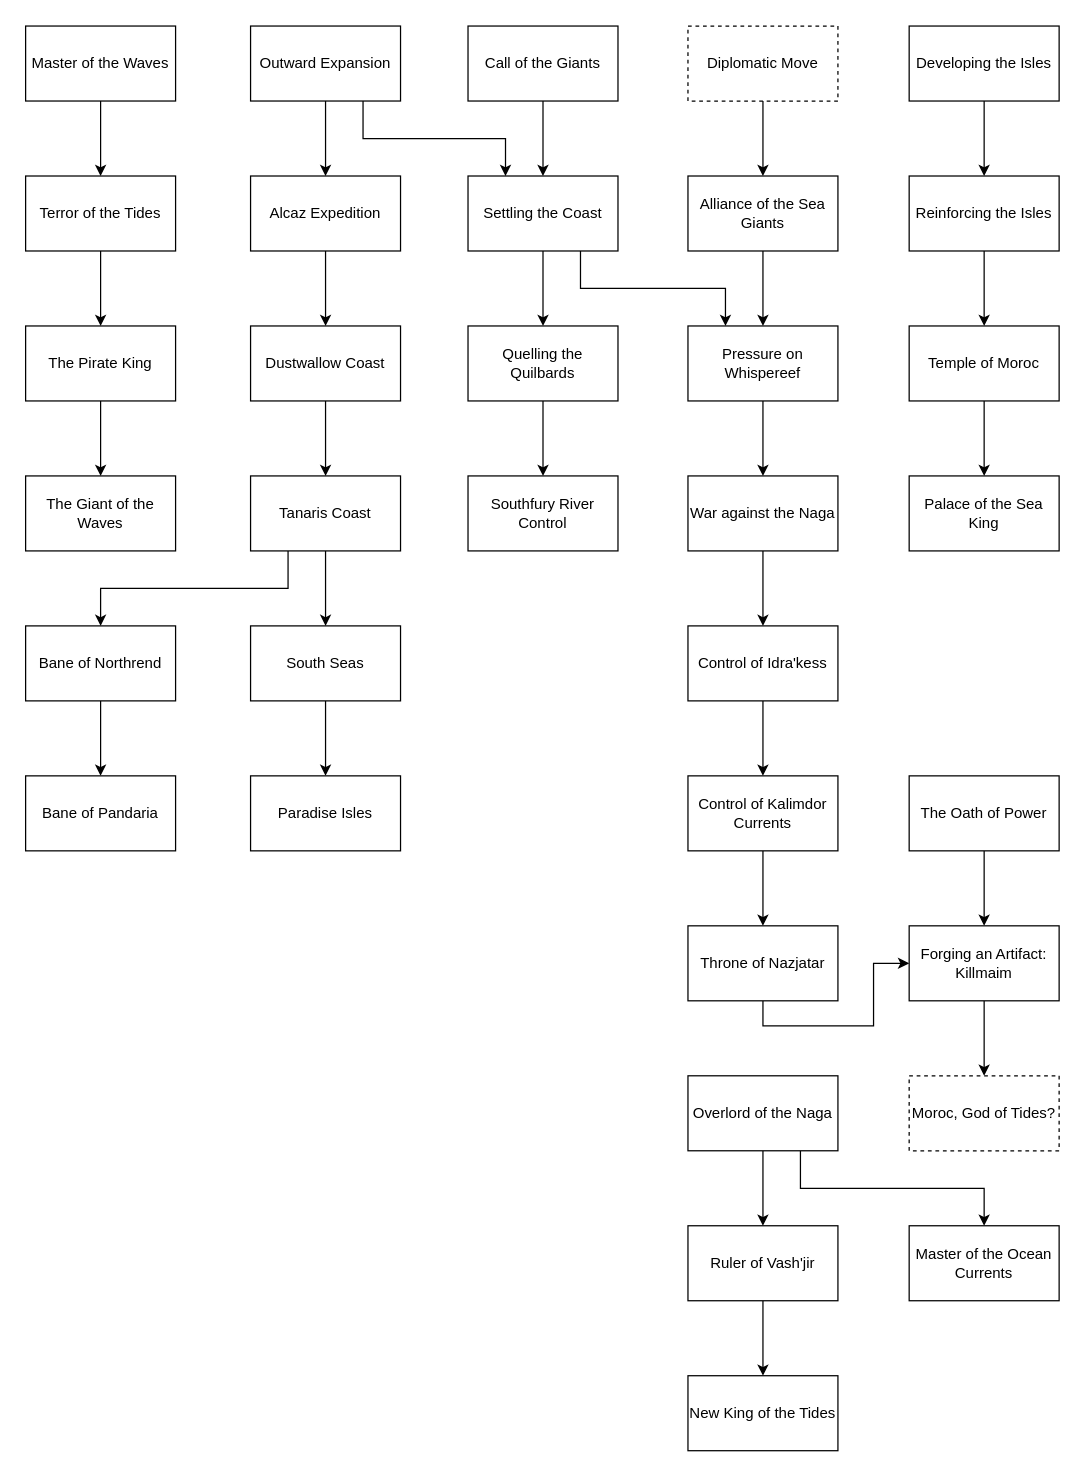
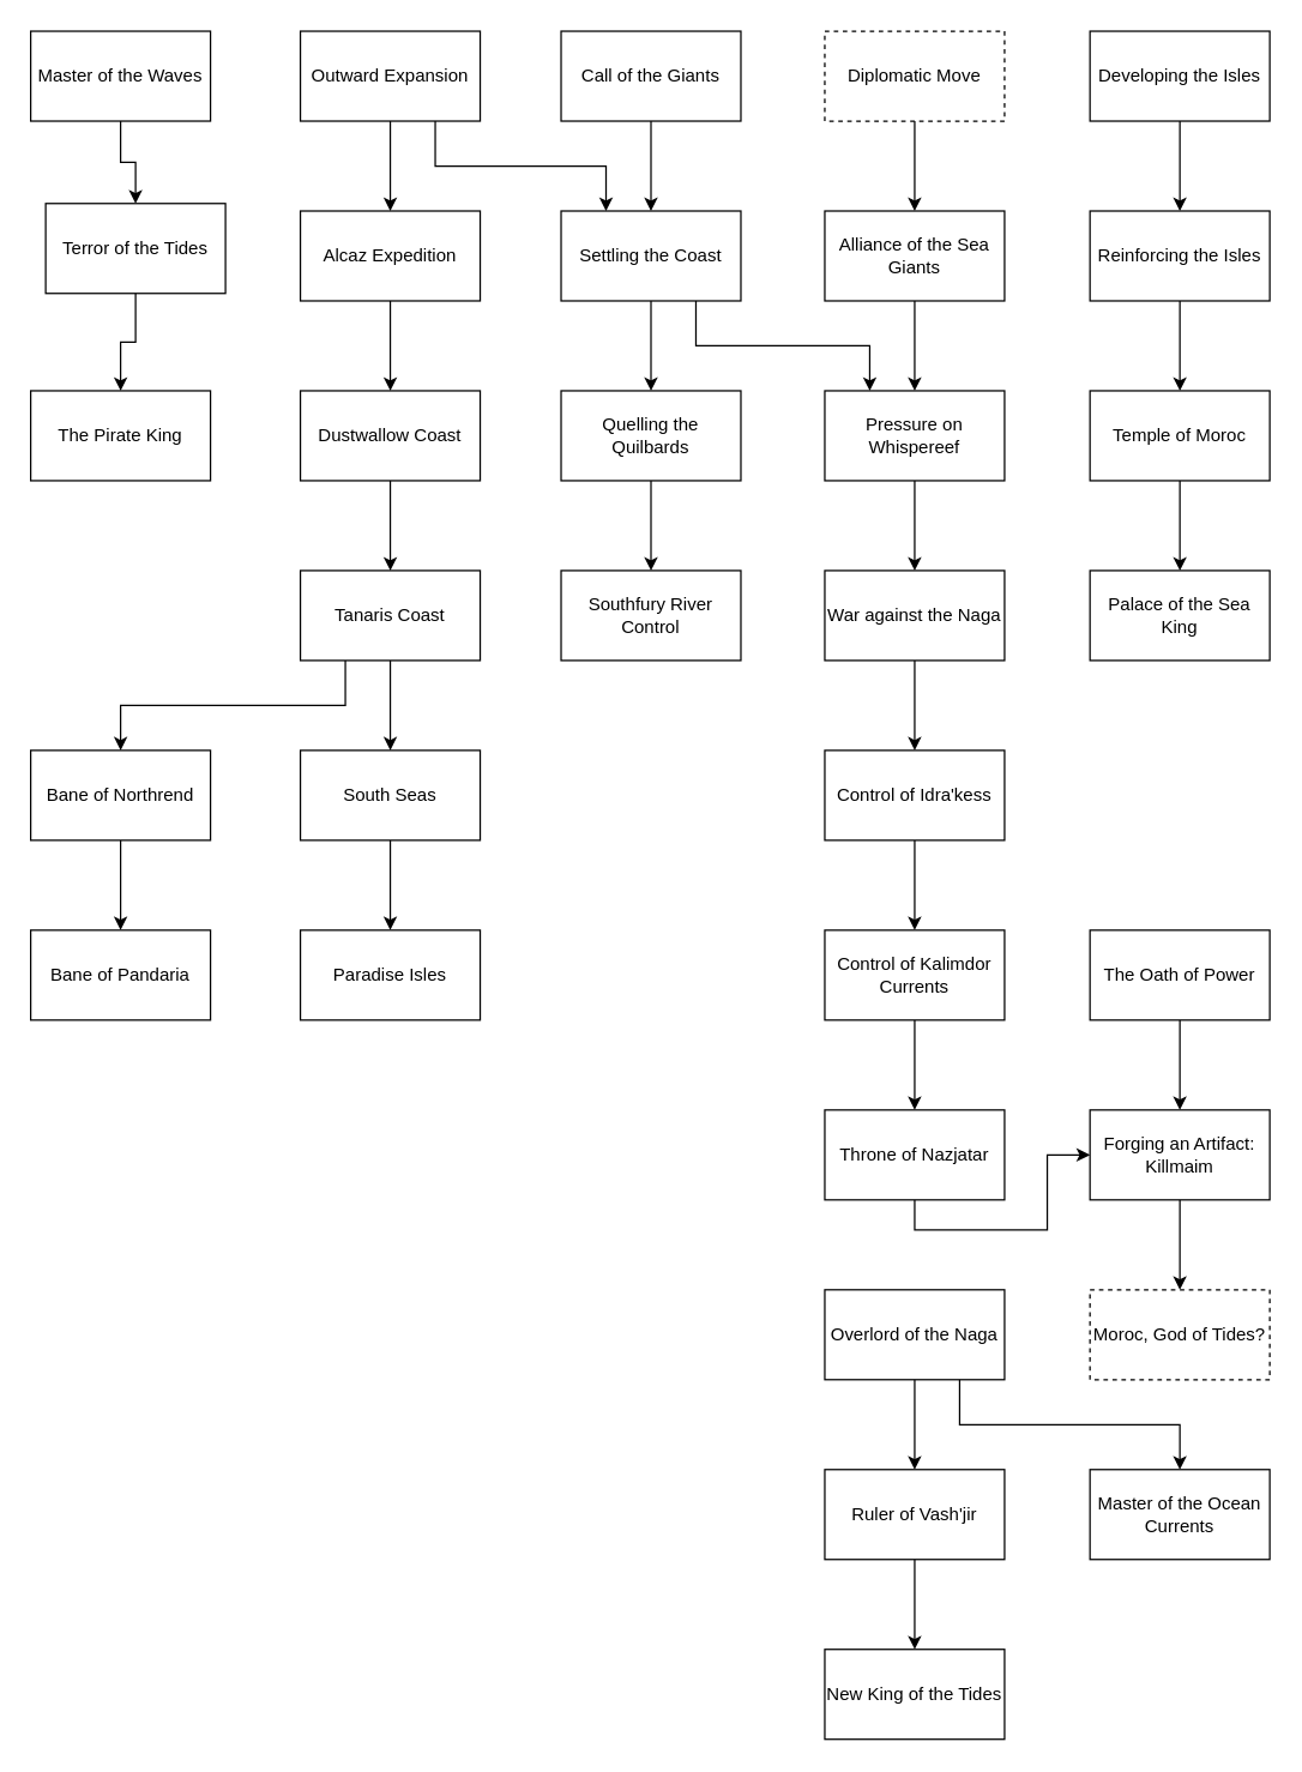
  <mxCell id="0" />
  <mxCell id="1" parent="0" />
  <mxCell id="2" style="edgeStyle=orthogonalEdgeStyle;rounded=0;orthogonalLoop=1;jettySize=auto;html=1;exitX=0.5;exitY=1;exitDx=0;exitDy=0;" edge="1" parent="1" source="3" target="14"><mxGeometry relative="1" as="geometry" /></mxCell>
  <mxCell id="3" value="Developing the Isles" style="rounded=0;whiteSpace=wrap;html=1;" vertex="1" parent="1"><mxGeometry x="727" width="120" height="60" as="geometry" y="20" /></mxCell>
  <mxCell id="4" style="edgeStyle=orthogonalEdgeStyle;rounded=0;orthogonalLoop=1;jettySize=auto;html=1;exitX=0.5;exitY=1;exitDx=0;exitDy=0;" edge="1" parent="1" source="5" target="22"><mxGeometry relative="1" as="geometry" /></mxCell>
  <mxCell id="5" value="Call of the Giants" style="rounded=0;whiteSpace=wrap;html=1;" vertex="1" parent="1"><mxGeometry x="374" width="120" height="60" as="geometry" y="20" /></mxCell>
  <mxCell id="6" style="edgeStyle=orthogonalEdgeStyle;rounded=0;orthogonalLoop=1;jettySize=auto;html=1;exitX=0.5;exitY=1;exitDx=0;exitDy=0;" edge="1" parent="1" source="7" target="56"><mxGeometry relative="1" as="geometry" /></mxCell>
  <mxCell id="7" value="Master of the Waves" style="rounded=0;whiteSpace=wrap;html=1;" vertex="1" parent="1"><mxGeometry width="120" height="60" as="geometry" x="20" y="20" /></mxCell>
  <mxCell id="8" style="edgeStyle=orthogonalEdgeStyle;rounded=0;orthogonalLoop=1;jettySize=auto;html=1;exitX=0.5;exitY=1;exitDx=0;exitDy=0;" edge="1" parent="1" source="10" target="26"><mxGeometry relative="1" as="geometry" /></mxCell>
  <mxCell id="9" style="edgeStyle=orthogonalEdgeStyle;rounded=0;orthogonalLoop=1;jettySize=auto;html=1;exitX=0.75;exitY=1;exitDx=0;exitDy=0;entryX=0.25;entryY=0;entryDx=0;entryDy=0;" edge="1" parent="1" source="10" target="22"><mxGeometry relative="1" as="geometry" /></mxCell>
  <mxCell id="10" value="Outward Expansion" style="rounded=0;whiteSpace=wrap;html=1;" vertex="1" parent="1"><mxGeometry x="200" width="120" height="60" as="geometry" y="20" /></mxCell>
  <mxCell id="11" style="edgeStyle=orthogonalEdgeStyle;rounded=0;orthogonalLoop=1;jettySize=auto;html=1;exitX=0.5;exitY=1;exitDx=0;exitDy=0;" edge="1" parent="1" source="12" target="16"><mxGeometry relative="1" as="geometry" /></mxCell>
  <mxCell id="12" value="Diplomatic Move" style="rounded=0;whiteSpace=wrap;html=1;dashed=1;" vertex="1" parent="1"><mxGeometry x="550" width="120" height="60" as="geometry" y="20" /></mxCell>
  <mxCell id="13" style="edgeStyle=orthogonalEdgeStyle;rounded=0;orthogonalLoop=1;jettySize=auto;html=1;exitX=0.5;exitY=1;exitDx=0;exitDy=0;" edge="1" parent="1" source="14" target="18"><mxGeometry relative="1" as="geometry" /></mxCell>
  <mxCell id="14" value="Reinforcing the Isles" style="rounded=0;whiteSpace=wrap;html=1;" vertex="1" parent="1"><mxGeometry x="727" y="140" width="120" height="60" as="geometry" /></mxCell>
  <mxCell id="15" style="edgeStyle=orthogonalEdgeStyle;rounded=0;orthogonalLoop=1;jettySize=auto;html=1;exitX=0.5;exitY=1;exitDx=0;exitDy=0;" edge="1" parent="1" source="16" target="28"><mxGeometry relative="1" as="geometry" /></mxCell>
  <mxCell id="16" value="Alliance of the Sea Giants" style="rounded=0;whiteSpace=wrap;html=1;" vertex="1" parent="1"><mxGeometry x="550" y="140" width="120" height="60" as="geometry" /></mxCell>
  <mxCell id="17" style="edgeStyle=orthogonalEdgeStyle;rounded=0;orthogonalLoop=1;jettySize=auto;html=1;exitX=0.5;exitY=1;exitDx=0;exitDy=0;" edge="1" parent="1" source="18" target="19"><mxGeometry relative="1" as="geometry" /></mxCell>
  <mxCell id="18" value="Temple of Moroc" style="rounded=0;whiteSpace=wrap;html=1;" vertex="1" parent="1"><mxGeometry x="727" y="260" width="120" height="60" as="geometry" /></mxCell>
  <mxCell id="19" value="Palace of the Sea King" style="rounded=0;whiteSpace=wrap;html=1;" vertex="1" parent="1"><mxGeometry x="727" y="380" width="120" height="60" as="geometry" /></mxCell>
  <mxCell id="20" style="edgeStyle=orthogonalEdgeStyle;rounded=0;orthogonalLoop=1;jettySize=auto;html=1;exitX=0.75;exitY=1;exitDx=0;exitDy=0;entryX=0.25;entryY=0;entryDx=0;entryDy=0;" edge="1" parent="1" source="22" target="28"><mxGeometry relative="1" as="geometry" /></mxCell>
  <mxCell id="21" style="edgeStyle=orthogonalEdgeStyle;rounded=0;orthogonalLoop=1;jettySize=auto;html=1;exitX=0.5;exitY=1;exitDx=0;exitDy=0;" edge="1" parent="1" source="22" target="24"><mxGeometry relative="1" as="geometry" /></mxCell>
  <mxCell id="22" value="Settling the Coast" style="rounded=0;whiteSpace=wrap;html=1;" vertex="1" parent="1"><mxGeometry x="374" y="140" width="120" height="60" as="geometry" /></mxCell>
  <mxCell id="23" style="edgeStyle=orthogonalEdgeStyle;rounded=0;orthogonalLoop=1;jettySize=auto;html=1;exitX=0.5;exitY=1;exitDx=0;exitDy=0;" edge="1" parent="1" source="24" target="34"><mxGeometry relative="1" as="geometry" /></mxCell>
  <mxCell id="24" value="Quelling the Quilbards" style="rounded=0;whiteSpace=wrap;html=1;" vertex="1" parent="1"><mxGeometry x="374" y="260" width="120" height="60" as="geometry" /></mxCell>
  <mxCell id="25" style="edgeStyle=orthogonalEdgeStyle;rounded=0;orthogonalLoop=1;jettySize=auto;html=1;exitX=0.5;exitY=1;exitDx=0;exitDy=0;" edge="1" parent="1" source="26" target="30"><mxGeometry relative="1" as="geometry" /></mxCell>
  <mxCell id="26" value="Alcaz Expedition" style="rounded=0;whiteSpace=wrap;html=1;" vertex="1" parent="1"><mxGeometry x="200" y="140" width="120" height="60" as="geometry" /></mxCell>
  <mxCell id="27" style="edgeStyle=orthogonalEdgeStyle;rounded=0;orthogonalLoop=1;jettySize=auto;html=1;exitX=0.5;exitY=1;exitDx=0;exitDy=0;" edge="1" parent="1" source="28" target="36"><mxGeometry relative="1" as="geometry" /></mxCell>
  <mxCell id="28" value="Pressure on Whispereef" style="rounded=0;whiteSpace=wrap;html=1;" vertex="1" parent="1"><mxGeometry x="550" y="260" width="120" height="60" as="geometry" /></mxCell>
  <mxCell id="29" style="edgeStyle=orthogonalEdgeStyle;rounded=0;orthogonalLoop=1;jettySize=auto;html=1;exitX=0.5;exitY=1;exitDx=0;exitDy=0;" edge="1" parent="1" source="30" target="33"><mxGeometry relative="1" as="geometry" /></mxCell>
  <mxCell id="30" value="Dustwallow Coast" style="rounded=0;whiteSpace=wrap;html=1;" vertex="1" parent="1"><mxGeometry x="200" y="260" width="120" height="60" as="geometry" /></mxCell>
  <mxCell id="31" style="edgeStyle=orthogonalEdgeStyle;rounded=0;orthogonalLoop=1;jettySize=auto;html=1;" edge="1" parent="1" source="33" target="51"><mxGeometry relative="1" as="geometry" /></mxCell>
  <mxCell id="32" style="edgeStyle=orthogonalEdgeStyle;rounded=0;orthogonalLoop=1;jettySize=auto;html=1;exitX=0.25;exitY=1;exitDx=0;exitDy=0;" edge="1" parent="1" source="33" target="53"><mxGeometry relative="1" as="geometry" /></mxCell>
  <mxCell id="33" value="Tanaris Coast" style="rounded=0;whiteSpace=wrap;html=1;" vertex="1" parent="1"><mxGeometry x="200" y="380" width="120" height="60" as="geometry" /></mxCell>
  <mxCell id="34" value="Southfury River Control" style="rounded=0;whiteSpace=wrap;html=1;" vertex="1" parent="1"><mxGeometry x="374" y="380" width="120" height="60" as="geometry" /></mxCell>
  <mxCell id="35" style="edgeStyle=orthogonalEdgeStyle;rounded=0;orthogonalLoop=1;jettySize=auto;html=1;exitX=0.5;exitY=1;exitDx=0;exitDy=0;" edge="1" parent="1" source="36" target="38"><mxGeometry relative="1" as="geometry" /></mxCell>
  <mxCell id="36" value="War against the Naga" style="rounded=0;whiteSpace=wrap;html=1;" vertex="1" parent="1"><mxGeometry x="550" y="380" width="120" height="60" as="geometry" /></mxCell>
  <mxCell id="37" style="edgeStyle=orthogonalEdgeStyle;rounded=0;orthogonalLoop=1;jettySize=auto;html=1;exitX=0.5;exitY=1;exitDx=0;exitDy=0;" edge="1" parent="1" source="38" target="40"><mxGeometry relative="1" as="geometry" /></mxCell>
  <mxCell id="38" value="Control of Idra'kess" style="rounded=0;whiteSpace=wrap;html=1;" vertex="1" parent="1"><mxGeometry x="550" y="500" width="120" height="60" as="geometry" /></mxCell>
  <mxCell id="39" style="edgeStyle=orthogonalEdgeStyle;rounded=0;orthogonalLoop=1;jettySize=auto;html=1;exitX=0.5;exitY=1;exitDx=0;exitDy=0;" edge="1" parent="1" source="40" target="42"><mxGeometry relative="1" as="geometry" /></mxCell>
  <mxCell id="40" value="Control of Kalimdor Currents" style="rounded=0;whiteSpace=wrap;html=1;" vertex="1" parent="1"><mxGeometry x="550" y="620" width="120" height="60" as="geometry" /></mxCell>
  <mxCell id="41" style="edgeStyle=orthogonalEdgeStyle;rounded=0;orthogonalLoop=1;jettySize=auto;html=1;exitX=0.5;exitY=1;exitDx=0;exitDy=0;" edge="1" parent="1" source="42" target="64"><mxGeometry relative="1" as="geometry" /></mxCell>
  <mxCell id="42" value="Throne of Nazjatar" style="rounded=0;whiteSpace=wrap;html=1;" vertex="1" parent="1"><mxGeometry x="550" y="740" width="120" height="60" as="geometry" /></mxCell>
  <mxCell id="43" style="edgeStyle=orthogonalEdgeStyle;rounded=0;orthogonalLoop=1;jettySize=auto;html=1;exitX=0.5;exitY=1;exitDx=0;exitDy=0;" edge="1" parent="1" source="45" target="47"><mxGeometry relative="1" as="geometry" /></mxCell>
  <mxCell id="44" style="edgeStyle=orthogonalEdgeStyle;rounded=0;orthogonalLoop=1;jettySize=auto;html=1;exitX=0.75;exitY=1;exitDx=0;exitDy=0;" edge="1" parent="1" source="45" target="48"><mxGeometry relative="1" as="geometry" /></mxCell>
  <mxCell id="45" value="Overlord of the Naga" style="rounded=0;whiteSpace=wrap;html=1;" vertex="1" parent="1"><mxGeometry x="550" y="860" width="120" height="60" as="geometry" /></mxCell>
  <mxCell id="46" style="edgeStyle=orthogonalEdgeStyle;rounded=0;orthogonalLoop=1;jettySize=auto;html=1;exitX=0.5;exitY=1;exitDx=0;exitDy=0;" edge="1" parent="1" source="47" target="49"><mxGeometry relative="1" as="geometry" /></mxCell>
  <mxCell id="47" value="Ruler of Vash'jir" style="rounded=0;whiteSpace=wrap;html=1;" vertex="1" parent="1"><mxGeometry x="550" y="980" width="120" height="60" as="geometry" /></mxCell>
  <mxCell id="48" value="Master of the Ocean Currents" style="rounded=0;whiteSpace=wrap;html=1;" vertex="1" parent="1"><mxGeometry x="727" y="980" width="120" height="60" as="geometry" /></mxCell>
  <mxCell id="49" value="New King of the Tides" style="rounded=0;whiteSpace=wrap;html=1;" vertex="1" parent="1"><mxGeometry x="550" y="1100" width="120" height="60" as="geometry" /></mxCell>
  <mxCell id="50" style="edgeStyle=orthogonalEdgeStyle;rounded=0;orthogonalLoop=1;jettySize=auto;html=1;exitX=0.5;exitY=1;exitDx=0;exitDy=0;" edge="1" parent="1" source="51" target="54"><mxGeometry relative="1" as="geometry" /></mxCell>
  <mxCell id="51" value="South Seas" style="rounded=0;whiteSpace=wrap;html=1;" vertex="1" parent="1"><mxGeometry x="200" y="500" width="120" height="60" as="geometry" /></mxCell>
  <mxCell id="52" style="edgeStyle=orthogonalEdgeStyle;rounded=0;orthogonalLoop=1;jettySize=auto;html=1;exitX=0.5;exitY=1;exitDx=0;exitDy=0;" edge="1" parent="1" source="53" target="59"><mxGeometry relative="1" as="geometry" /></mxCell>
  <mxCell id="53" value="Bane of Northrend" style="rounded=0;whiteSpace=wrap;html=1;" vertex="1" parent="1"><mxGeometry y="500" width="120" height="60" as="geometry" x="20" /></mxCell>
  <mxCell id="54" value="Paradise Isles" style="rounded=0;whiteSpace=wrap;html=1;" vertex="1" parent="1"><mxGeometry x="200" y="620" width="120" height="60" as="geometry" /></mxCell>
  <mxCell id="55" style="edgeStyle=orthogonalEdgeStyle;rounded=0;orthogonalLoop=1;jettySize=auto;html=1;exitX=0.5;exitY=1;exitDx=0;exitDy=0;entryX=0.5;entryY=0;entryDx=0;entryDy=0;" edge="1" parent="1" source="56" target="58"><mxGeometry relative="1" as="geometry" /></mxCell>
- <mxCell id="56" value="Terror of the Tides" style="rounded=0;whiteSpace=wrap;html=1;" vertex="1" parent="1"><mxGeometry y="140" width="120" height="60" as="geometry" x="20" /></mxCell>
- <mxCell id="57" style="edgeStyle=orthogonalEdgeStyle;rounded=0;orthogonalLoop=1;jettySize=auto;html=1;exitX=0.5;exitY=1;exitDx=0;exitDy=0;" edge="1" parent="1" source="58" target="60"><mxGeometry relative="1" as="geometry" /></mxCell>
+ <mxCell id="56" value="Terror of the Tides" style="rounded=0;whiteSpace=wrap;html=1;" vertex="1" parent="1"><mxGeometry x="30" y="135" width="120" height="60" as="geometry" /></mxCell>
  <mxCell id="58" value="The Pirate King" style="rounded=0;whiteSpace=wrap;html=1;" vertex="1" parent="1"><mxGeometry y="260" width="120" height="60" as="geometry" x="20" /></mxCell>
  <mxCell id="59" value="Bane of Pandaria" style="rounded=0;whiteSpace=wrap;html=1;" vertex="1" parent="1"><mxGeometry y="620" width="120" height="60" as="geometry" x="20" /></mxCell>
- <mxCell id="60" value="The Giant of the Waves" style="rounded=0;whiteSpace=wrap;html=1;" vertex="1" parent="1"><mxGeometry y="380" width="120" height="60" as="geometry" x="20" /></mxCell>
  <mxCell id="61" style="edgeStyle=orthogonalEdgeStyle;rounded=0;orthogonalLoop=1;jettySize=auto;html=1;exitX=0.5;exitY=1;exitDx=0;exitDy=0;" edge="1" parent="1" source="62" target="64"><mxGeometry relative="1" as="geometry" /></mxCell>
  <mxCell id="62" value="The Oath of Power" style="rounded=0;whiteSpace=wrap;html=1;" vertex="1" parent="1"><mxGeometry x="727" y="620" width="120" height="60" as="geometry" /></mxCell>
  <mxCell id="63" style="edgeStyle=orthogonalEdgeStyle;rounded=0;orthogonalLoop=1;jettySize=auto;html=1;exitX=0.5;exitY=1;exitDx=0;exitDy=0;" edge="1" parent="1" source="64" target="65"><mxGeometry relative="1" as="geometry" /></mxCell>
  <mxCell id="64" value="Forging an Artifact: Killmaim" style="rounded=0;whiteSpace=wrap;html=1;" vertex="1" parent="1"><mxGeometry x="727" y="740" width="120" height="60" as="geometry" /></mxCell>
  <mxCell id="65" value="Moroc, God of Tides?" style="rounded=0;whiteSpace=wrap;html=1;dashed=1;" vertex="1" parent="1"><mxGeometry x="727" y="860" width="120" height="60" as="geometry" /></mxCell>
